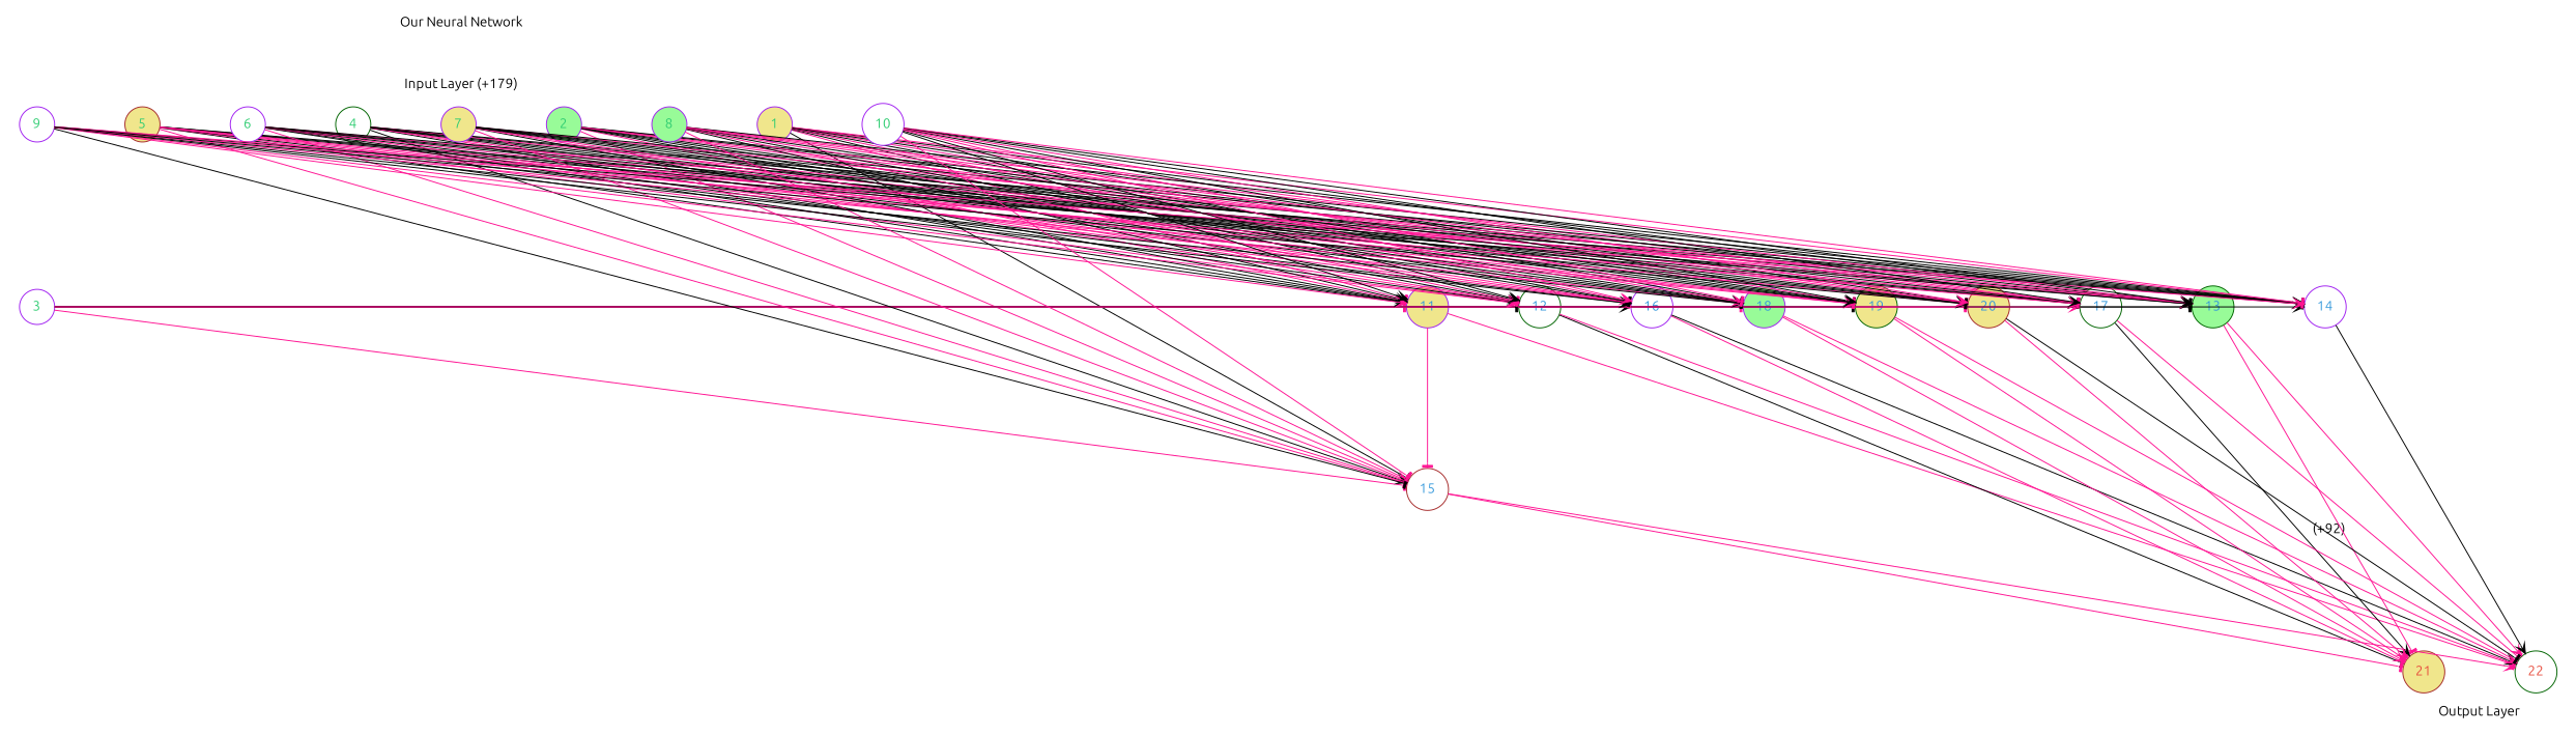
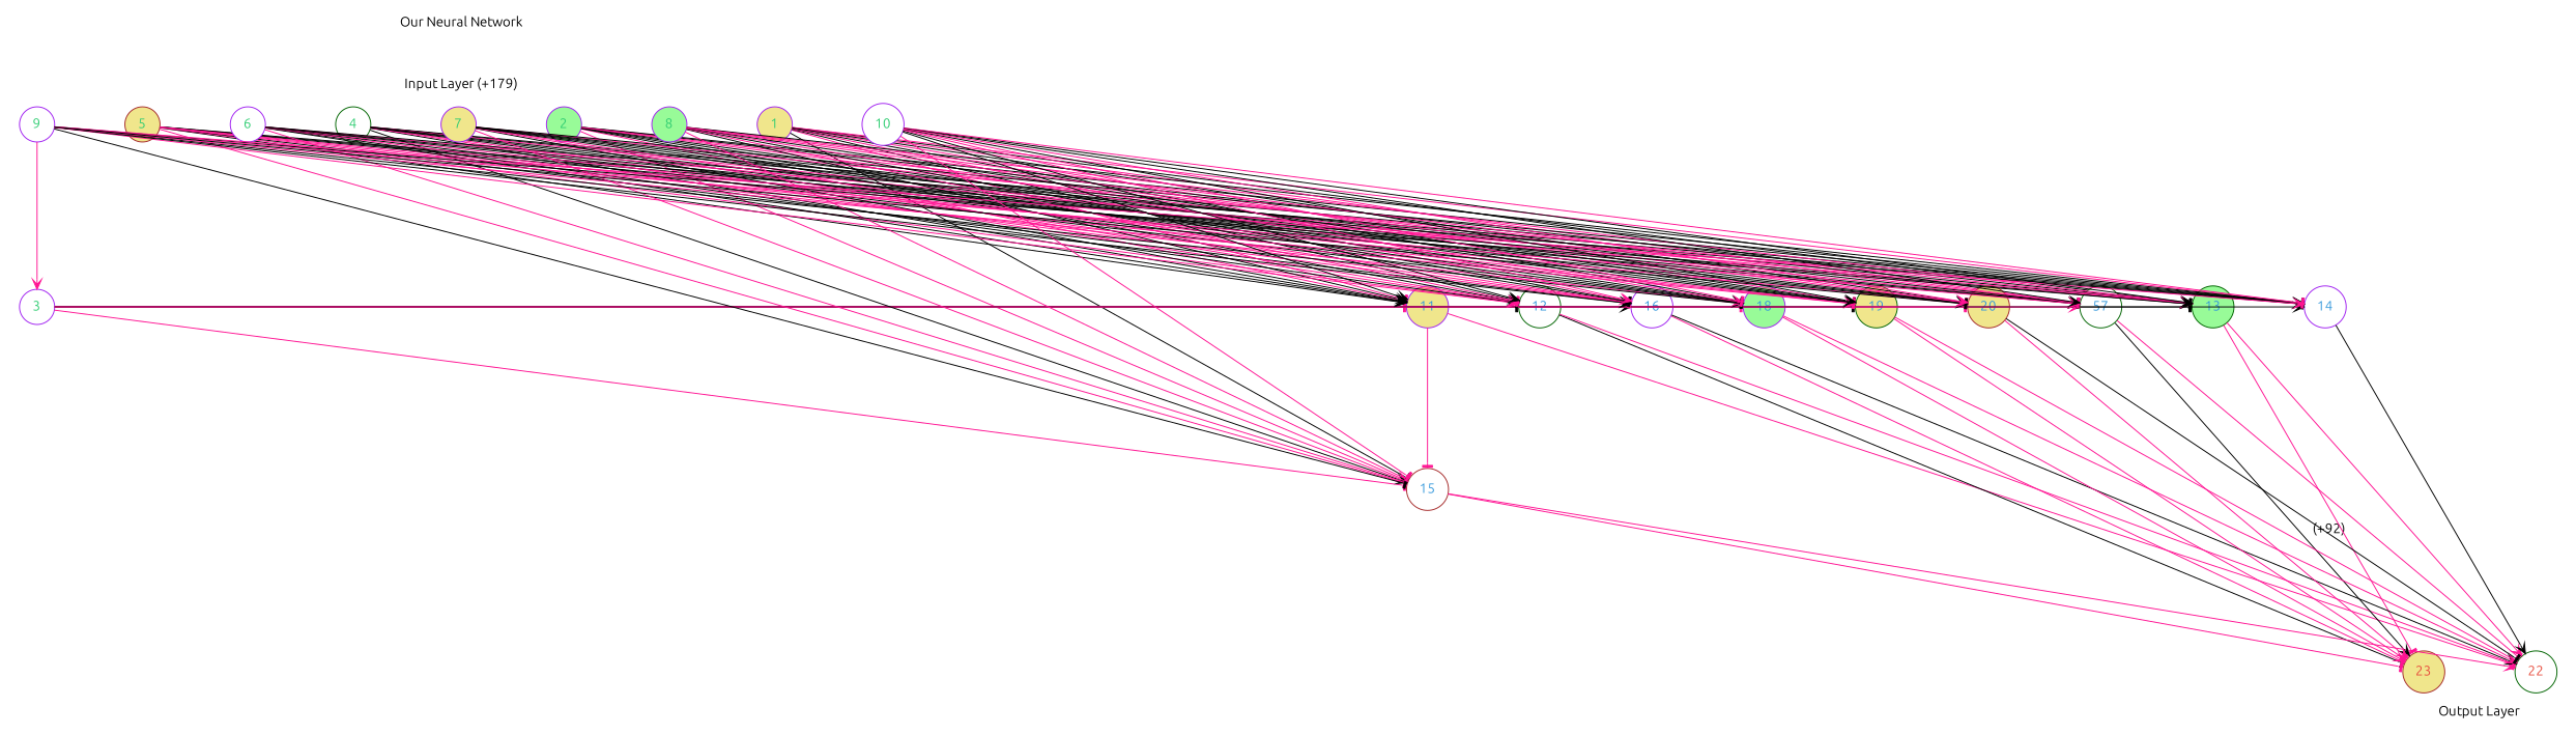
  digraph {
    arrowShape=none
    fontname=Ubuntu
    nodesep=1
    ranksep=2
    splines=false
    node [color=purple fillcolor=white fontcolor="#2ecc71" fontname=Ubuntu shape=circle style=filled]
    edge [arrowhead=tee color=deeppink fontname=Ubuntu]
    1 [fillcolor=khaki]
    2 [fillcolor=palegreen]
    3
    4 [color=darkgreen]
    5 [color=brown fillcolor=khaki]
    6
    7 [fillcolor=khaki]
    8 [fillcolor=palegreen]
    9
    10
    11 [fillcolor=khaki fontcolor="#3498db"]
    12 [color=darkgreen fontcolor="#3498db"]
    13 [color=darkgreen fillcolor=palegreen fontcolor="#3498db"]
    14 [fontcolor="#3498db"]
    15 [color=brown fontcolor="#3498db"]
    16 [fontcolor="#3498db"]
-   17 [color=darkgreen fontcolor="#3498db"]
+   17 [color=darkgreen fontcolor="#3498db" label=57]
    18 [fillcolor=palegreen fontcolor="#3498db"]
    19 [color=darkgreen fillcolor=khaki fontcolor="#3498db"]
    20 [color=brown fillcolor=khaki fontcolor="#3498db"]
-   21 [color=brown fillcolor=khaki fontcolor="#e74c3c"]
+   21 [color=brown fillcolor=khaki fontcolor="#e74c3c" label=23]
    22 [color=darkgreen fontcolor="#e74c3c"]
    subgraph cluster_1 {
      color=white
      label="Our Neural Network\n\n\n\nInput Layer (+179)"
      rank=same
      1
      2
      3
      4
      5
      6
      7
      8
      9
      10
    }
    subgraph cluster_2 {
      color=white
      label=" (+92)"
      labeljust=right
      labelloc=b
      rank=same
      11
      12
      13
      14
      15
      16
      17
      18
      19
      20
    }
    subgraph cluster_3 {
      color=white
      label="Output Layer"
      labeljust=1
      labelloc=bottom
      rank=same
      21
      22
    }
    1 -> 11
    1 -> 12 [arrowhead=vee color=black]
    1 -> 13 [arrowhead=vee color=black]
    1 -> 14
    1 -> 15 [color=black]
    1 -> 16 [arrowhead=vee]
    1 -> 17
    1 -> 18 [color=black]
    1 -> 19
    1 -> 20 [arrowhead=vee color=black]
    2 -> 11
    2 -> 12 [arrowhead=vee color=black]
    2 -> 13 [color=black]
    2 -> 14 [arrowhead=vee color=black]
    2 -> 15 [arrowhead=vee]
    2 -> 16 [color=black]
    2 -> 17
    2 -> 18 [arrowhead=vee color=black]
    2 -> 19 [color=black]
    2 -> 20
    3 -> 11
    3 -> 12 [color=black]
    3 -> 13 [color=black]
    3 -> 14 [arrowhead=vee color=black]
    3 -> 15
    3 -> 16 [arrowhead=vee color=black]
    3 -> 17 [arrowhead=vee]
    3 -> 18
    3 -> 19 [color=black]
    3 -> 20
    4 -> 11 [arrowhead=vee color=black]
    4 -> 12
    4 -> 13 [arrowhead=vee color=black]
    4 -> 14 [arrowhead=vee color=black]
    4 -> 15 [arrowhead=vee color=black]
    4 -> 16
    4 -> 17 [arrowhead=vee]
    4 -> 18 [arrowhead=vee color=black]
    4 -> 19 [color=black]
    4 -> 20 [color=black]
    5 -> 11 [arrowhead=vee color=black]
    5 -> 12 [arrowhead=vee]
    5 -> 13 [color=black]
    5 -> 14 [arrowhead=vee color=black]
    5 -> 15
    5 -> 16 [arrowhead=vee color=black]
    5 -> 17 [arrowhead=vee color=black]
    5 -> 18
    5 -> 19
    5 -> 20
    6 -> 11 [arrowhead=vee color=black]
    6 -> 12 [color=black]
    6 -> 13 [arrowhead=vee]
    6 -> 14 [color=black]
    6 -> 15
    6 -> 16
    6 -> 17 [arrowhead=vee color=black]
    6 -> 18 [color=black]
    6 -> 19
    6 -> 20 [arrowhead=vee color=black]
    7 -> 11 [arrowhead=vee color=black]
    7 -> 12 [arrowhead=vee]
    7 -> 13 [arrowhead=vee]
    7 -> 14 [color=black]
    7 -> 15
    7 -> 16
    7 -> 17 [color=black]
    7 -> 18 [color=black]
    7 -> 19 [arrowhead=vee color=black]
    7 -> 20 [arrowhead=vee color=black]
    8 -> 11 [arrowhead=vee color=black]
    8 -> 12
    8 -> 13 [arrowhead=vee]
    8 -> 14 [color=black]
    8 -> 15
    8 -> 16 [color=black]
    8 -> 17
    8 -> 18 [arrowhead=vee]
    8 -> 19 [arrowhead=vee color=black]
    8 -> 20 [arrowhead=vee]
-   9 -> 11 [arrowhead=vee]
+   9 -> 3 [arrowhead=vee]
    9 -> 12 [arrowhead=vee]
    9 -> 13 [arrowhead=vee color=black]
    9 -> 14 [arrowhead=vee]
    9 -> 15 [color=black]
    9 -> 16 [arrowhead=vee color=black]
    9 -> 17 [arrowhead=vee]
    9 -> 18 [color=black]
    9 -> 19 [arrowhead=vee]
    9 -> 20 [color=black]
    10 -> 11 [arrowhead=vee color=black]
    10 -> 12 [arrowhead=vee color=black]
    10 -> 13 [arrowhead=vee color=black]
    10 -> 14
    10 -> 15
    10 -> 16 [arrowhead=vee]
    10 -> 17 [arrowhead=vee color=black]
    10 -> 18
    10 -> 19 [arrowhead=vee color=black]
    10 -> 20 [arrowhead=vee]
    11 -> 15
    11 -> 22
    12 -> 21 [color=black]
    12 -> 22
    13 -> 21
    13 -> 22 [arrowhead=vee]
    14 -> 22 [arrowhead=vee color=black]
    15 -> 21
    15 -> 22 [arrowhead=vee]
    16 -> 21
    16 -> 22 [arrowhead=vee color=black]
    17 -> 21 [arrowhead=vee color=black]
    17 -> 22
    18 -> 21 [arrowhead=vee]
    18 -> 22 [arrowhead=vee]
    19 -> 21
    19 -> 22
    20 -> 21 [arrowhead=vee]
    20 -> 22 [color=black]
  }
